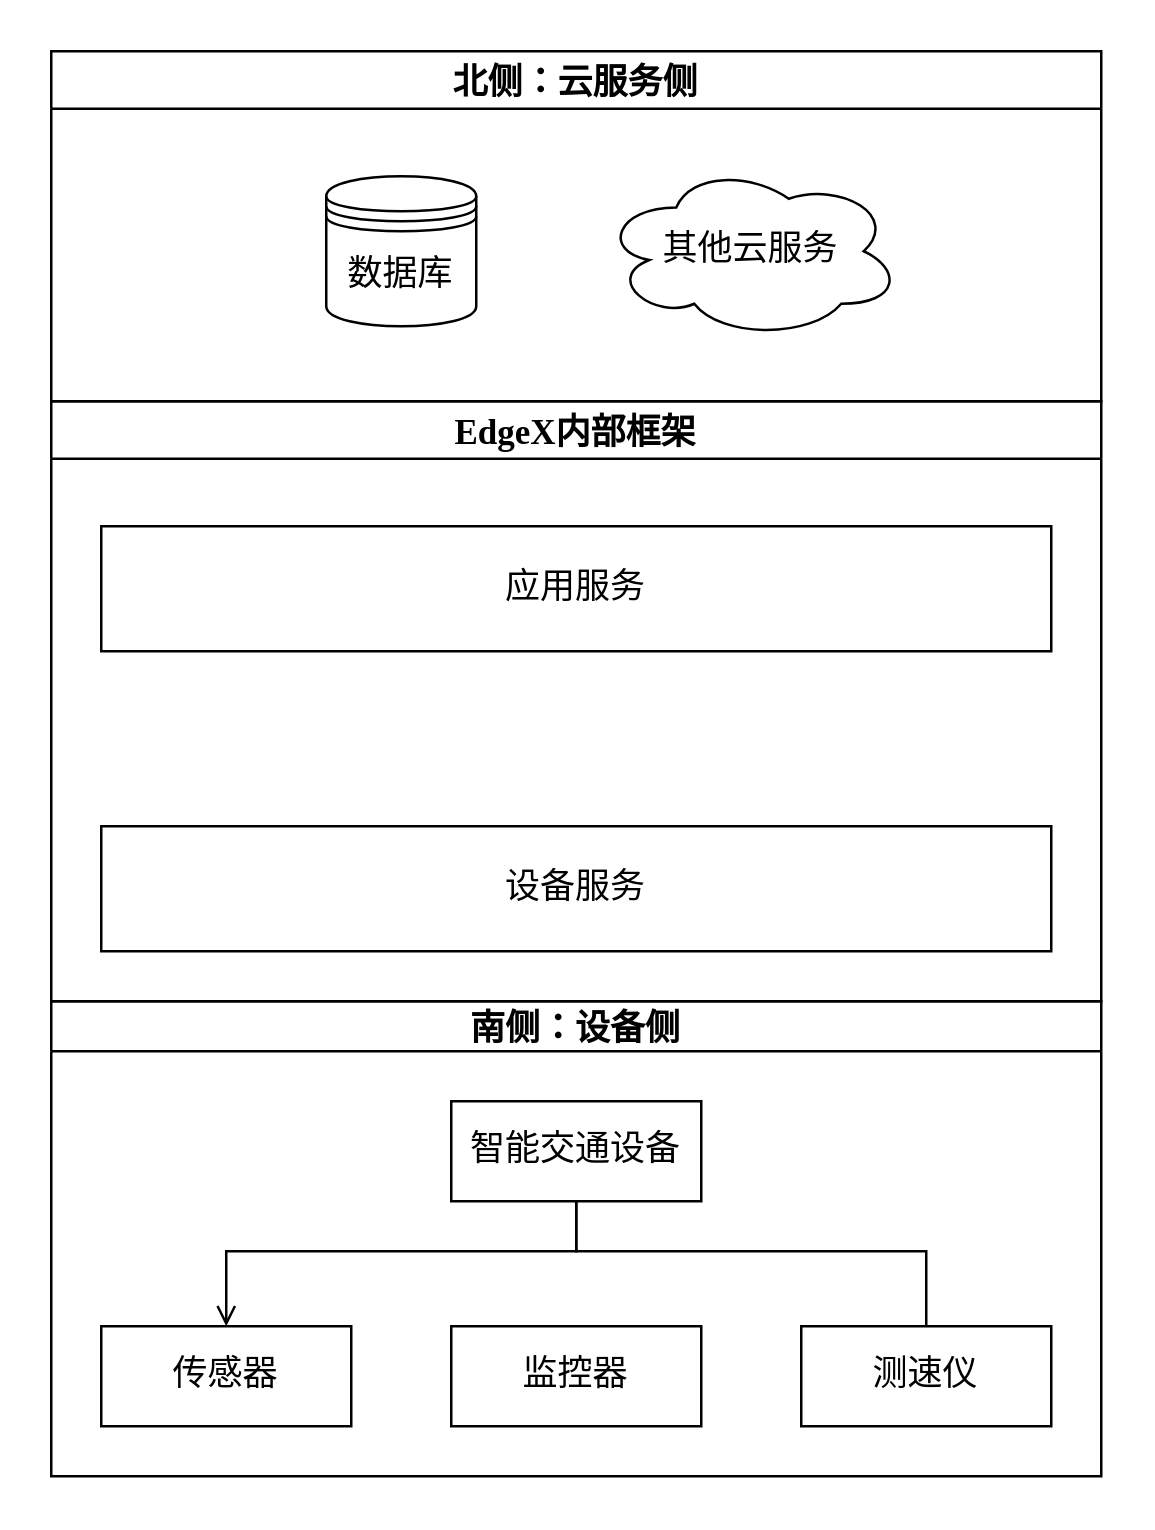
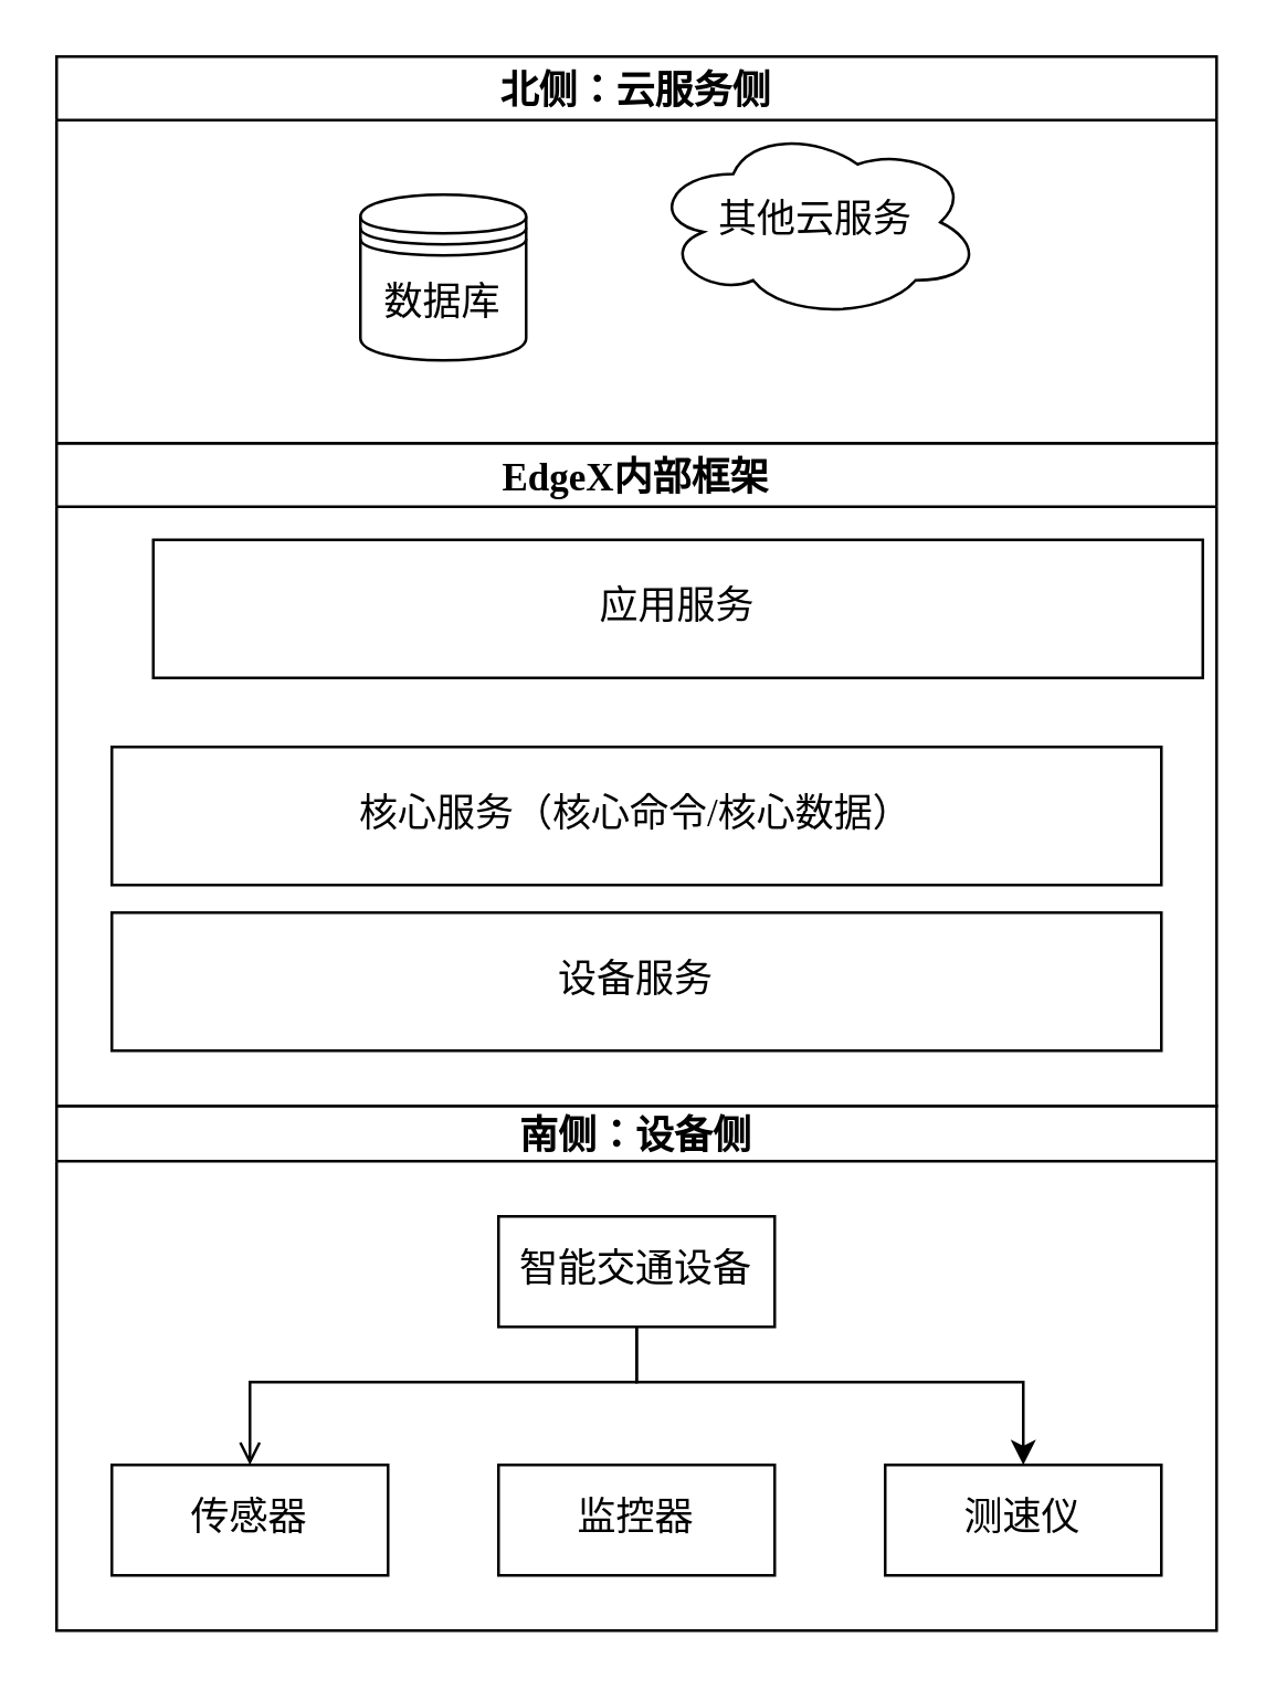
  <mxCell id="0" />
  <mxCell id="1" parent="0" />
  <mxCell id="2" value="南侧：设备侧" style="swimlane;startSize=20;horizontal=1;childLayout=treeLayout;horizontalTree=0;resizable=0;containerType=tree;fontFamily=宋体;fontSize=14;fontStyle=1" vertex="1" parent="1"><mxGeometry x="20" y="400" width="420" height="190" as="geometry" /></mxCell>
  <mxCell id="3" value="智能交通设备" style="whiteSpace=wrap;html=1;fontFamily=宋体;fontSize=14;" vertex="1" parent="2"><mxGeometry x="160" y="40" width="100" height="40" as="geometry" /></mxCell>
  <mxCell id="4" value="传感器" style="whiteSpace=wrap;html=1;fontFamily=宋体;fontSize=14;" vertex="1" parent="2"><mxGeometry x="20" y="130" width="100" height="40" as="geometry" /></mxCell>
  <mxCell id="5" value="" style="edgeStyle=elbowEdgeStyle;elbow=vertical;html=1;rounded=0;fontFamily=宋体;fontSize=14;endArrow=open;" edge="1" parent="2" source="3" target="4"><mxGeometry relative="1" as="geometry"><Array as="points"><mxPoint x="130" y="100" /></Array></mxGeometry></mxCell>
  <mxCell id="6" value="监控器" style="whiteSpace=wrap;html=1;fontFamily=宋体;fontSize=14;" vertex="1" parent="2"><mxGeometry x="160" y="130" width="100" height="40" as="geometry" /></mxCell>
- <mxCell id="7" value="" style="edgeStyle=orthogonalEdgeStyle;rounded=0;orthogonalLoop=1;jettySize=auto;html=1;fontFamily=宋体;fontSize=14;endArrow=none;" edge="1" source="3" target="8" parent="2"><mxGeometry relative="1" as="geometry"><Array as="points"><mxPoint x="210" y="100" /><mxPoint x="350" y="100" /></Array></mxGeometry></mxCell>
+ <mxCell id="7" value="" style="edgeStyle=orthogonalEdgeStyle;rounded=0;orthogonalLoop=1;jettySize=auto;html=1;fontFamily=宋体;fontSize=14;" edge="1" source="3" target="8" parent="2"><mxGeometry relative="1" as="geometry"><Array as="points"><mxPoint x="210" y="100" /><mxPoint x="350" y="100" /></Array></mxGeometry></mxCell>
  <mxCell id="8" value="测速仪" style="whiteSpace=wrap;html=1;fontFamily=宋体;fontSize=14;" vertex="1" parent="2"><mxGeometry x="300" y="130" width="100" height="40" as="geometry" /></mxCell>
  <mxCell id="9" value="EdgeX内部框架" style="swimlane;fontFamily=宋体;fontSize=14;" vertex="1" parent="1"><mxGeometry x="20" y="160" width="420" height="240" as="geometry" /></mxCell>
- <mxCell id="10" value="应用服务" style="rounded=0;whiteSpace=wrap;html=1;fontFamily=宋体;fontSize=14;" vertex="1" parent="9"><mxGeometry x="20" y="50" width="380" height="50" as="geometry" /></mxCell>
+ <mxCell id="10" value="应用服务" style="rounded=0;whiteSpace=wrap;html=1;fontFamily=宋体;fontSize=14;" vertex="1" parent="9"><mxGeometry x="35" y="35" width="380" height="50" as="geometry" /></mxCell>
+ <mxCell id="11" value="核心服务（核心命令/核心数据）" style="rounded=0;whiteSpace=wrap;html=1;fontFamily=宋体;fontSize=14;" vertex="1" parent="9"><mxGeometry x="20" y="110" width="380" height="50" as="geometry" /></mxCell>
  <mxCell id="12" value="设备服务" style="rounded=0;whiteSpace=wrap;html=1;fontFamily=宋体;fontSize=14;" vertex="1" parent="9"><mxGeometry x="20" y="170" width="380" height="50" as="geometry" /></mxCell>
  <mxCell id="13" value="北侧：云服务侧" style="swimlane;fontFamily=宋体;fontSize=14;" vertex="1" parent="1"><mxGeometry x="20" y="20" width="420" height="140" as="geometry" /></mxCell>
  <mxCell id="14" value="数据库" style="shape=datastore;whiteSpace=wrap;html=1;fontFamily=宋体;fontSize=14;" vertex="1" parent="13"><mxGeometry x="110" y="50" width="60" height="60" as="geometry" /></mxCell>
- <mxCell id="15" value="其他云服务" style="ellipse;shape=cloud;whiteSpace=wrap;html=1;fontFamily=宋体;fontSize=14;" vertex="1" parent="13"><mxGeometry x="220" y="45" width="120" height="70" as="geometry" /></mxCell>
+ <mxCell id="15" value="其他云服务" style="ellipse;shape=cloud;whiteSpace=wrap;html=1;fontFamily=宋体;fontSize=14;" vertex="1" parent="13"><mxGeometry x="215" y="25" width="120" height="70" as="geometry" /></mxCell>
